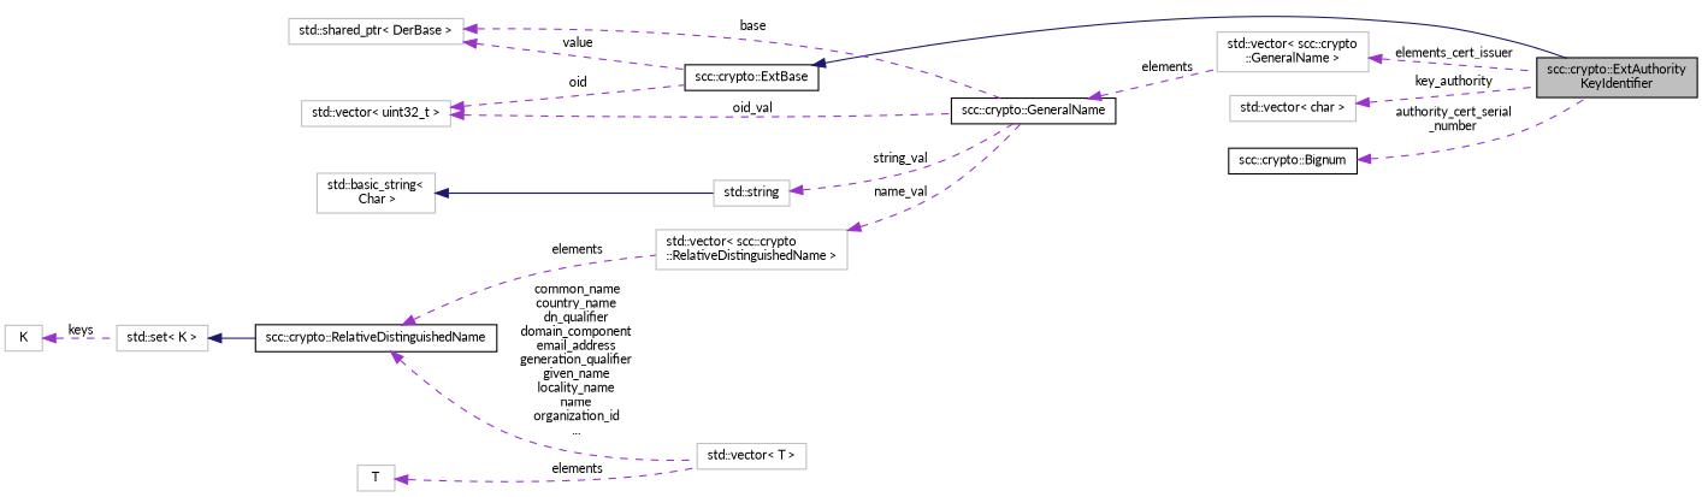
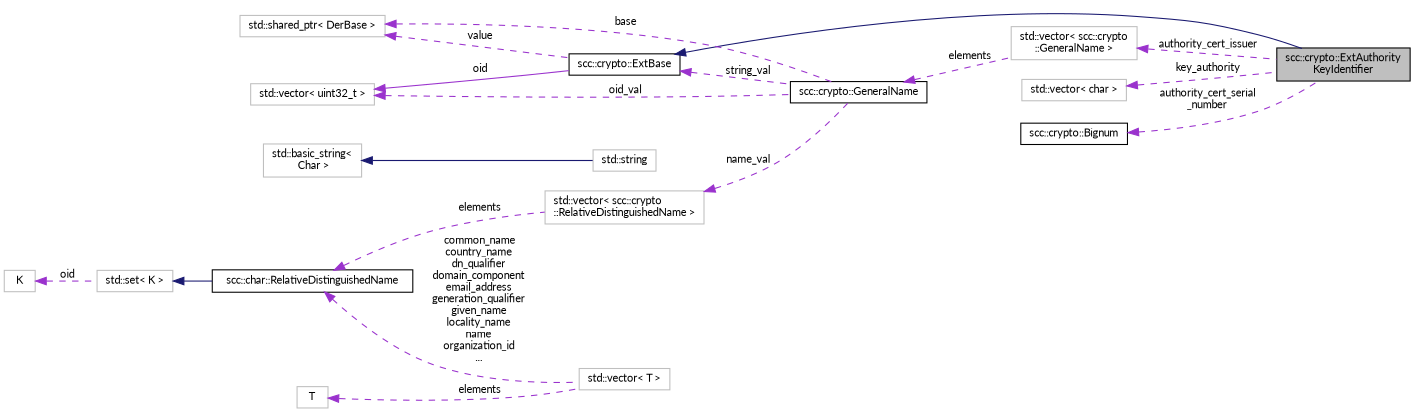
  digraph {
    fontname=Lato
    rankdir=LR
    node [color=grey75 fillcolor=white fontname=Lato fontsize=10 shape=record style=filled]
    edge [color=darkorchid3 dir=back fontname=Lato fontsize=10 labelfontname=Helvetica labelfontsize=10 style=dashed]
    n1 [color=black fillcolor=grey75 fontcolor=black height=0.2 label="scc::crypto::ExtAuthority\lKeyIdentifier" width=0.4]
    n2 [color=black height=0.2 label="scc::crypto::ExtBase" width=0.4]
    n3 [height=0.2 label="std::shared_ptr\< DerBase \>" width=0.4]
    n4 [color=black height=0.2 label="scc::crypto::GeneralName" width=0.4]
    n5 [height=0.2 label="std::vector\< scc::crypto\l::GeneralName \>" width=0.4]
    n6 [height=0.2 label="std::vector\< uint32_t \>" width=0.4]
    n7 [height=0.2 label="std::vector\< char \>" width=0.4]
    n8 [color=black height=0.2 label="scc::crypto::Bignum" width=0.4]
    n9 [height=0.2 label="std::vector\< scc::crypto\l::RelativeDistinguishedName \>" width=0.4]
-   n10 [color=black height=0.2 label="scc::crypto::RelativeDistinguishedName" width=0.4]
+   n10 [color=black height=0.2 label="scc::char::RelativeDistinguishedName" width=0.4]
    n11 [height=0.2 label="std::vector\< T \>" width=0.4]
    n12 [height=0.2 label="std::set\< K \>" width=0.4]
    n13 [height=0.2 label=K width=0.4]
    n14 [height=0.2 label=T width=0.4]
    n15 [height=0.2 label="std::string" width=0.4]
    n16 [height=0.2 label="std::basic_string\<\l Char \>" width=0.4]
    n2 -> n1 [color=midnightblue style=solid]
    n3 -> n2 [label=" value"]
    n3 -> n4 [label=" base"]
    n4 -> n5 [label=" elements"]
-   n5 -> n1 [label=" elements_cert_issuer"]
-   n6 -> n2 [label=" oid"]
+   n5 -> n1 [label=" authority_cert_issuer"]
+   n6 -> n2 [label=" oid" style=solid]
    n6 -> n4 [label=" oid_val"]
    n7 -> n1 [label=" key_authority"]
    n8 -> n1 [label=" authority_cert_serial\l_number"]
    n9 -> n4 [label=" name_val"]
    n10 -> n9 [label=" elements"]
    n10 -> n11 [label=" common_name\ncountry_name\ndn_qualifier\ndomain_component\nemail_address\ngeneration_qualifier\ngiven_name\nlocality_name\nname\norganization_id\n..."]
    n12 -> n10 [color=midnightblue style=solid]
-   n13 -> n12 [label=" keys"]
+   n13 -> n12 [label=" oid"]
    n14 -> n11 [label=" elements"]
-   n15 -> n4 [label=" string_val"]
+   n2 -> n4 [label=" string_val"]
    n16 -> n15 [color=midnightblue style=solid]
  }
